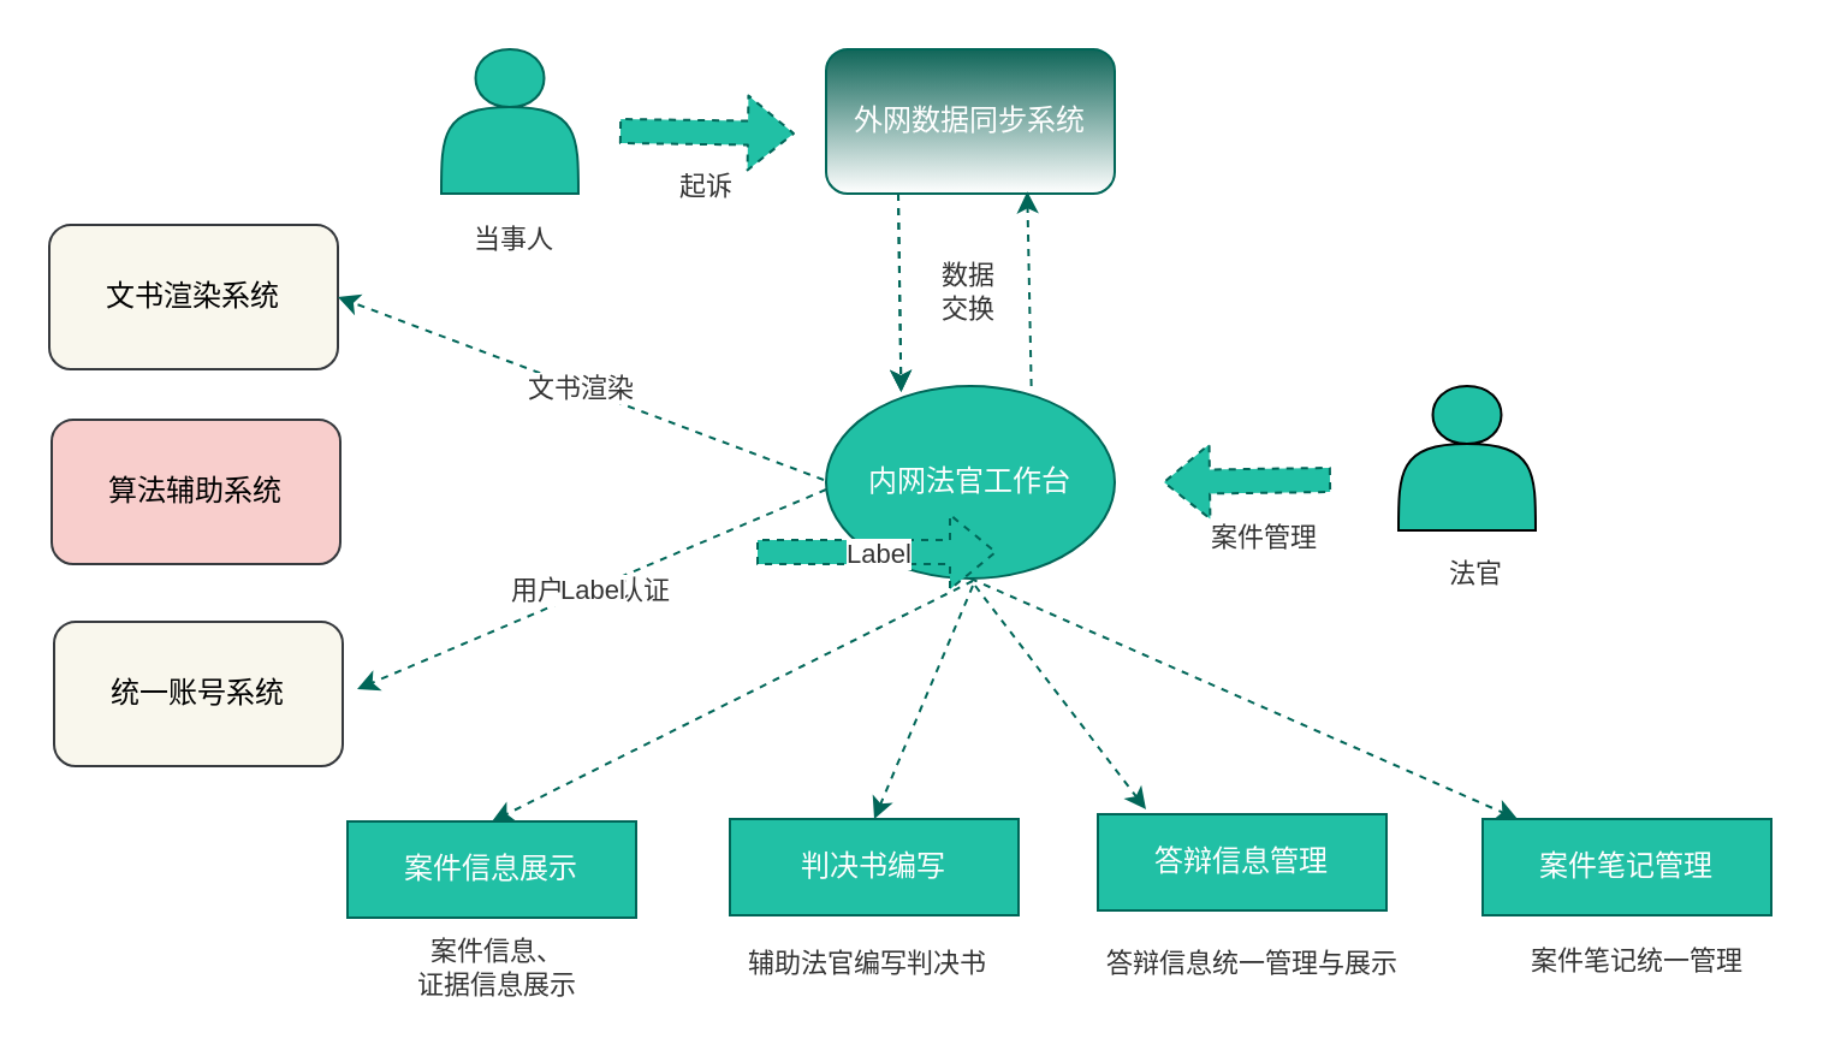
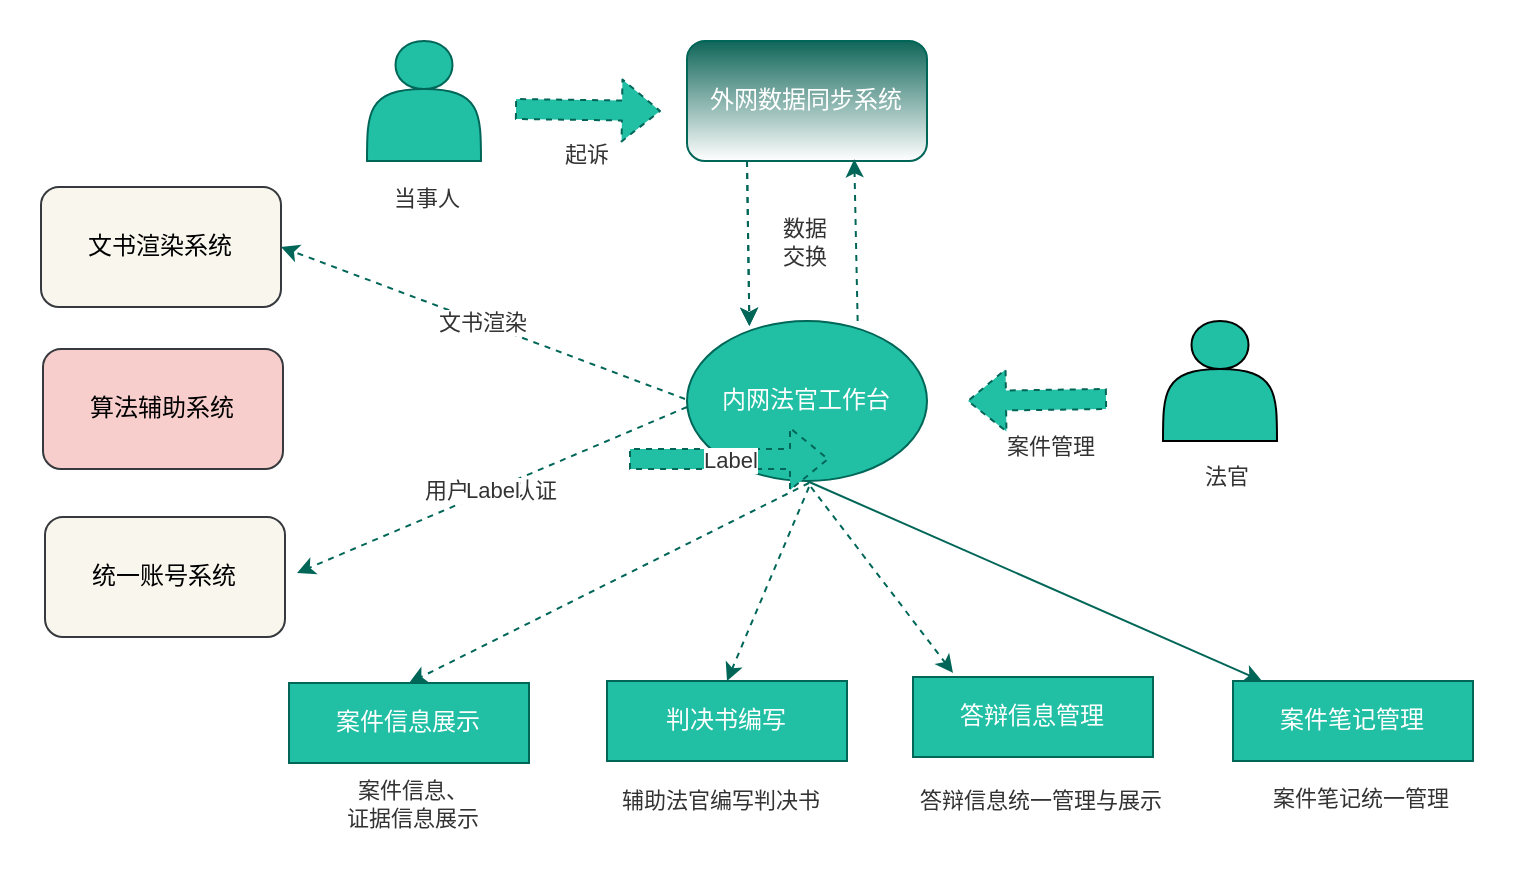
  <mxCell id="0" />
  <mxCell id="1" parent="0" />
  <mxCell id="2" value="" style="shape=actor;whiteSpace=wrap;html=1;fillColor=#21C0A5;strokeColor=#006658;fontColor=#5C5C5C;" vertex="1" parent="1"><mxGeometry x="183" y="20" width="57" height="60" as="geometry" /></mxCell>
  <mxCell id="3" value="外网数据同步系统" style="rounded=1;whiteSpace=wrap;html=1;fillColor=#106659;strokeColor=#006658;fontColor=#FFFFFF;gradientColor=#ffffff;" vertex="1" parent="1"><mxGeometry x="343" y="20" width="120" height="60" as="geometry" /></mxCell>
  <mxCell id="4" value="文书渲染系统" style="rounded=1;whiteSpace=wrap;html=1;fillColor=#f9f7ed;strokeColor=#36393d;" vertex="1" parent="1"><mxGeometry x="20" y="93" width="120" height="60" as="geometry" /></mxCell>
  <mxCell id="5" value="算法辅助系统" style="rounded=1;whiteSpace=wrap;html=1;fillColor=#f8cecc;strokeColor=#36393d;" vertex="1" parent="1"><mxGeometry x="21" y="174" width="120" height="60" as="geometry" /></mxCell>
  <mxCell id="6" value="&lt;font color=&quot;#ffffff&quot;&gt;内网法官工作台&lt;/font&gt;" style="ellipse;whiteSpace=wrap;html=1;fillColor=#21C0A5;strokeColor=#006658;fontColor=#5C5C5C;" vertex="1" parent="1"><mxGeometry x="343" y="160" width="120" height="80" as="geometry" /></mxCell>
  <mxCell id="7" value="&lt;font color=&quot;#ffffff&quot;&gt;案件信息展示&lt;/font&gt;" style="rounded=0;whiteSpace=wrap;html=1;fillColor=#21C0A5;strokeColor=#006658;fontColor=#5C5C5C;" vertex="1" parent="1"><mxGeometry x="144" y="341" width="120" height="40" as="geometry" /></mxCell>
  <mxCell id="8" value="判决书编写" style="rounded=0;whiteSpace=wrap;html=1;fillColor=#21C0A5;strokeColor=#006658;fontColor=#FFFFFF;" vertex="1" parent="1"><mxGeometry x="303" y="340" width="120" height="40" as="geometry" /></mxCell>
  <mxCell id="9" value="答辩信息管理" style="rounded=0;whiteSpace=wrap;html=1;fillColor=#21C0A5;strokeColor=#006658;fontColor=#FFFFFF;" vertex="1" parent="1"><mxGeometry x="456" y="338" width="120" height="40" as="geometry" /></mxCell>
  <mxCell id="10" value="案件笔记管理" style="rounded=0;whiteSpace=wrap;html=1;fillColor=#21C0A5;strokeColor=#006658;fontColor=#FFFFFF;" vertex="1" parent="1"><mxGeometry x="616" y="340" width="120" height="40" as="geometry" /></mxCell>
- <mxCell id="11" value="" style="endArrow=classic;html=1;rounded=1;dashed=1;sketch=0;fontFamily=Helvetica;fontSize=11;fontColor=#FFFFFF;strokeColor=#006658;fillColor=#21C0A5;curved=0;exitX=0.5;exitY=1;exitDx=0;exitDy=0;" edge="1" parent="1" source="6" target="10"><mxGeometry relative="1" as="geometry"><mxPoint x="433" y="296" as="sourcePoint" /><mxPoint x="533" y="296" as="targetPoint" /></mxGeometry></mxCell>
+ <mxCell id="11" value="" style="endArrow=classic;html=1;rounded=1;dashed=0;sketch=0;fontFamily=Helvetica;fontSize=11;fontColor=#FFFFFF;strokeColor=#006658;fillColor=#21C0A5;curved=0;exitX=0.5;exitY=1;exitDx=0;exitDy=0;" edge="1" parent="1" source="6" target="10"><mxGeometry relative="1" as="geometry"><mxPoint x="433" y="296" as="sourcePoint" /><mxPoint x="533" y="296" as="targetPoint" /></mxGeometry></mxCell>
  <mxCell id="12" value="" style="endArrow=classic;html=1;rounded=1;dashed=1;sketch=0;fontFamily=Helvetica;fontSize=11;fontColor=#FFFFFF;strokeColor=#006658;fillColor=#21C0A5;curved=0;" edge="1" parent="1"><mxGeometry relative="1" as="geometry"><mxPoint x="405" y="243" as="sourcePoint" /><mxPoint x="476" y="336" as="targetPoint" /></mxGeometry></mxCell>
  <mxCell id="13" value="" style="endArrow=classic;html=1;rounded=1;dashed=1;sketch=0;fontFamily=Helvetica;fontSize=11;fontColor=#FFFFFF;strokeColor=#006658;fillColor=#21C0A5;curved=0;entryX=0.5;entryY=0;entryDx=0;entryDy=0;" edge="1" parent="1" target="8"><mxGeometry relative="1" as="geometry"><mxPoint x="404" y="243" as="sourcePoint" /><mxPoint x="504" y="243" as="targetPoint" /></mxGeometry></mxCell>
  <mxCell id="14" value="" style="endArrow=classic;html=1;rounded=1;dashed=1;sketch=0;fontFamily=Helvetica;fontSize=11;fontColor=#FFFFFF;strokeColor=#006658;fillColor=#21C0A5;curved=0;entryX=0.5;entryY=0;entryDx=0;entryDy=0;" edge="1" parent="1" target="7"><mxGeometry relative="1" as="geometry"><mxPoint x="404" y="241" as="sourcePoint" /><mxPoint x="275" y="262" as="targetPoint" /></mxGeometry></mxCell>
  <mxCell id="15" value="案件信息、&lt;br&gt;证据信息展示" style="text;html=1;align=center;verticalAlign=middle;resizable=0;points=[];autosize=1;strokeColor=none;fillColor=none;fontSize=11;fontFamily=Helvetica;fontColor=#333333;" vertex="1" parent="1"><mxGeometry x="164" y="386" width="83" height="31" as="geometry" /></mxCell>
  <mxCell id="16" value="辅助法官编写判决书" style="text;html=1;align=center;verticalAlign=middle;resizable=0;points=[];autosize=1;strokeColor=none;fillColor=none;fontSize=11;fontFamily=Helvetica;fontColor=#333333;" vertex="1" parent="1"><mxGeometry x="300" y="391" width="119" height="18" as="geometry" /></mxCell>
  <mxCell id="17" value="答辩信息统一管理与展示" style="text;html=1;align=center;verticalAlign=middle;resizable=0;points=[];autosize=1;strokeColor=none;fillColor=none;fontSize=11;fontFamily=Helvetica;fontColor=#333333;" vertex="1" parent="1"><mxGeometry x="448" y="391" width="143" height="18" as="geometry" /></mxCell>
  <mxCell id="18" value="案件笔记统一管理" style="text;html=1;align=center;verticalAlign=middle;resizable=0;points=[];autosize=1;strokeColor=none;fillColor=none;fontSize=11;fontFamily=Helvetica;fontColor=#333333;" vertex="1" parent="1"><mxGeometry x="626" y="390" width="107" height="18" as="geometry" /></mxCell>
  <mxCell id="19" value="当事人" style="text;html=1;align=center;verticalAlign=middle;resizable=0;points=[];autosize=1;strokeColor=none;fillColor=none;fontSize=11;fontFamily=Helvetica;fontColor=#333333;" vertex="1" parent="1"><mxGeometry x="189" y="90" width="47" height="18" as="geometry" /></mxCell>
  <mxCell id="20" value="" style="shape=actor;whiteSpace=wrap;html=1;labelBackgroundColor=default;fontFamily=Helvetica;fontSize=11;fontColor=#333333;fillColor=#21C0A5;gradientColor=none;" vertex="1" parent="1"><mxGeometry x="581" y="160" width="57" height="60" as="geometry" /></mxCell>
  <mxCell id="21" value="法官" style="text;html=1;align=center;verticalAlign=middle;resizable=0;points=[];autosize=1;strokeColor=none;fillColor=none;fontSize=11;fontFamily=Helvetica;fontColor=#333333;" vertex="1" parent="1"><mxGeometry x="595" y="229" width="35" height="18" as="geometry" /></mxCell>
  <mxCell id="22" value="" style="endArrow=classic;html=1;rounded=1;dashed=1;sketch=0;fontFamily=Helvetica;fontSize=11;fontColor=#333333;strokeColor=#006658;fillColor=#21C0A5;curved=0;exitX=0.25;exitY=1;exitDx=0;exitDy=0;entryX=0.26;entryY=0.031;entryDx=0;entryDy=0;entryPerimeter=0;" edge="1" parent="1" source="3" target="6"><mxGeometry relative="1" as="geometry"><mxPoint x="319" y="120" as="sourcePoint" /><mxPoint x="419" y="120" as="targetPoint" /></mxGeometry></mxCell>
  <mxCell id="23" value="" style="endArrow=classic;html=1;rounded=1;dashed=1;sketch=0;fontFamily=Helvetica;fontSize=11;fontColor=#333333;strokeColor=#006658;fillColor=#21C0A5;curved=0;exitX=0.25;exitY=1;exitDx=0;exitDy=0;entryX=0.26;entryY=0.031;entryDx=0;entryDy=0;entryPerimeter=0;" edge="1" parent="1"><mxGeometry relative="1" as="geometry"><mxPoint x="373" y="80" as="sourcePoint" /><mxPoint x="374.2" y="162.48" as="targetPoint" /></mxGeometry></mxCell>
  <mxCell id="24" value="" style="edgeLabel;resizable=0;html=1;align=center;verticalAlign=middle;labelBackgroundColor=default;fontFamily=Helvetica;fontSize=11;fontColor=#333333;strokeColor=#21C0A5;fillColor=#21C0A5;gradientColor=none;" connectable="0" vertex="1" parent="23"><mxGeometry relative="1" as="geometry" /></mxCell>
  <mxCell id="25" value="" style="endArrow=classic;html=1;rounded=1;dashed=1;sketch=0;fontFamily=Helvetica;fontSize=11;fontColor=#333333;strokeColor=#006658;fillColor=#21C0A5;curved=0;entryX=0.697;entryY=0.986;entryDx=0;entryDy=0;entryPerimeter=0;exitX=0.711;exitY=0;exitDx=0;exitDy=0;exitPerimeter=0;" edge="1" parent="1" source="6" target="3"><mxGeometry relative="1" as="geometry"><mxPoint x="424" y="156" as="sourcePoint" /><mxPoint x="524" y="156" as="targetPoint" /></mxGeometry></mxCell>
  <mxCell id="26" value="数据&lt;br&gt;交换" style="text;html=1;align=center;verticalAlign=middle;resizable=0;points=[];autosize=1;strokeColor=none;fillColor=none;fontSize=11;fontFamily=Helvetica;fontColor=#333333;" vertex="1" parent="1"><mxGeometry x="384" y="105" width="35" height="31" as="geometry" /></mxCell>
  <mxCell id="27" value="统一账号系统" style="rounded=1;whiteSpace=wrap;html=1;fillColor=#f9f7ed;strokeColor=#36393d;" vertex="1" parent="1"><mxGeometry x="22" y="258" width="120" height="60" as="geometry" /></mxCell>
  <mxCell id="28" value="" style="endArrow=classic;html=1;rounded=1;dashed=1;sketch=0;fontFamily=Helvetica;fontSize=11;fontColor=#333333;strokeColor=#006658;fillColor=#21C0A5;curved=0;entryX=1;entryY=0.5;entryDx=0;entryDy=0;" edge="1" parent="1" target="4"><mxGeometry relative="1" as="geometry"><mxPoint x="342" y="199" as="sourcePoint" /><mxPoint x="409" y="182" as="targetPoint" /></mxGeometry></mxCell>
  <mxCell id="29" value="文书渲染" style="edgeLabel;resizable=0;html=1;align=center;verticalAlign=middle;labelBackgroundColor=default;fontFamily=Helvetica;fontSize=11;fontColor=#333333;strokeColor=#21C0A5;fillColor=#106659;gradientColor=#ffffff;" connectable="0" vertex="1" parent="28"><mxGeometry relative="1" as="geometry" /></mxCell>
  <mxCell id="30" value="用户权限认证" style="endArrow=classic;html=1;rounded=1;dashed=1;sketch=0;fontFamily=Helvetica;fontSize=11;fontColor=#333333;strokeColor=#006658;fillColor=#21C0A5;curved=0;" edge="1" parent="1"><mxGeometry relative="1" as="geometry"><mxPoint x="343" y="203" as="sourcePoint" /><mxPoint x="148" y="286" as="targetPoint" /></mxGeometry></mxCell>
  <mxCell id="31" value="Label" style="edgeLabel;resizable=0;html=1;align=center;verticalAlign=middle;labelBackgroundColor=default;fontFamily=Helvetica;fontSize=11;fontColor=#333333;strokeColor=#21C0A5;fillColor=#106659;gradientColor=#ffffff;" connectable="0" vertex="1" parent="30"><mxGeometry relative="1" as="geometry" /></mxCell>
  <mxCell id="32" value="" style="shape=flexArrow;endArrow=classic;html=1;rounded=1;dashed=1;sketch=0;fontFamily=Helvetica;fontSize=11;fontColor=#333333;strokeColor=#006658;fillColor=#21C0A5;curved=0;entryX=1;entryY=0.5;entryDx=0;entryDy=0;" edge="1" parent="1"><mxGeometry width="50" height="50" relative="1" as="geometry"><mxPoint x="553" y="199" as="sourcePoint" /><mxPoint x="483" y="200" as="targetPoint" /></mxGeometry></mxCell>
  <mxCell id="33" value="" style="endArrow=classic;html=1;rounded=1;dashed=1;sketch=0;fontFamily=Helvetica;fontSize=11;fontColor=#333333;strokeColor=#006658;fillColor=#21C0A5;shape=flexArrow;curved=0;" edge="1" parent="1"><mxGeometry relative="1" as="geometry"><mxPoint x="314" y="229" as="sourcePoint" /><mxPoint x="414" y="229" as="targetPoint" /></mxGeometry></mxCell>
  <mxCell id="34" value="Label" style="edgeLabel;resizable=0;html=1;align=center;verticalAlign=middle;labelBackgroundColor=default;fontFamily=Helvetica;fontSize=11;fontColor=#333333;strokeColor=#21C0A5;fillColor=#106659;gradientColor=#ffffff;" connectable="0" vertex="1" parent="33"><mxGeometry relative="1" as="geometry" /></mxCell>
  <mxCell id="35" value="" style="endArrow=classic;html=1;rounded=1;dashed=1;sketch=0;fontFamily=Helvetica;fontSize=11;fontColor=#333333;strokeColor=#006658;fillColor=#21C0A5;shape=flexArrow;curved=0;" edge="1" parent="1"><mxGeometry relative="1" as="geometry"><mxPoint x="257" y="54" as="sourcePoint" /><mxPoint x="330" y="55" as="targetPoint" /></mxGeometry></mxCell>
  <mxCell id="36" value="起诉" style="text;html=1;align=center;verticalAlign=middle;resizable=0;points=[];autosize=1;strokeColor=none;fillColor=none;fontSize=11;fontFamily=Helvetica;fontColor=#333333;" vertex="1" parent="1"><mxGeometry x="275" y="68" width="35" height="18" as="geometry" /></mxCell>
  <mxCell id="37" value="案件管理" style="text;html=1;align=center;verticalAlign=middle;resizable=0;points=[];autosize=1;strokeColor=none;fillColor=none;fontSize=11;fontFamily=Helvetica;fontColor=#333333;" vertex="1" parent="1"><mxGeometry x="495" y="214" width="59" height="18" as="geometry" /></mxCell>
